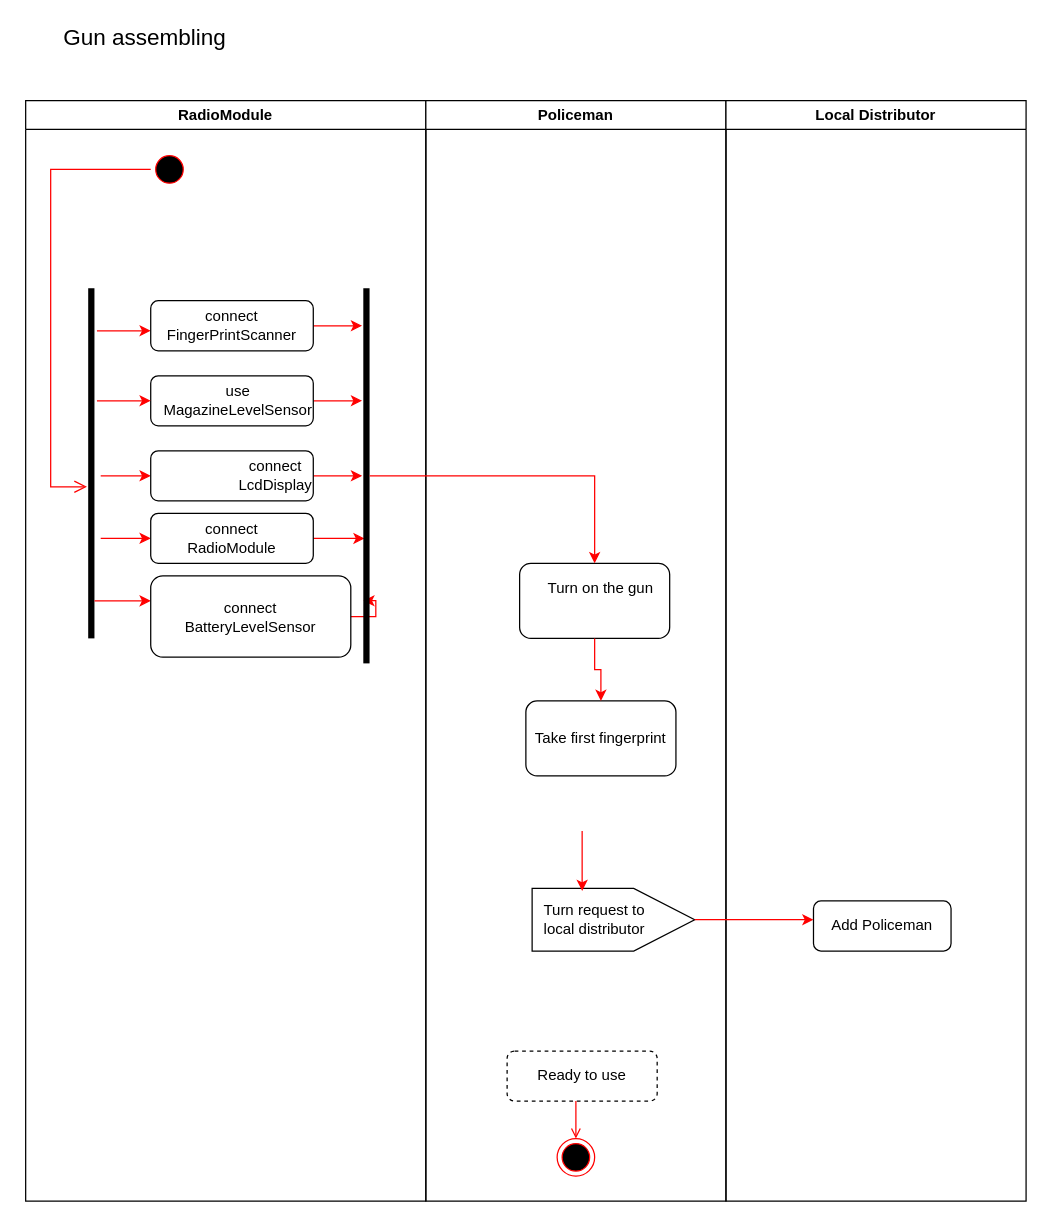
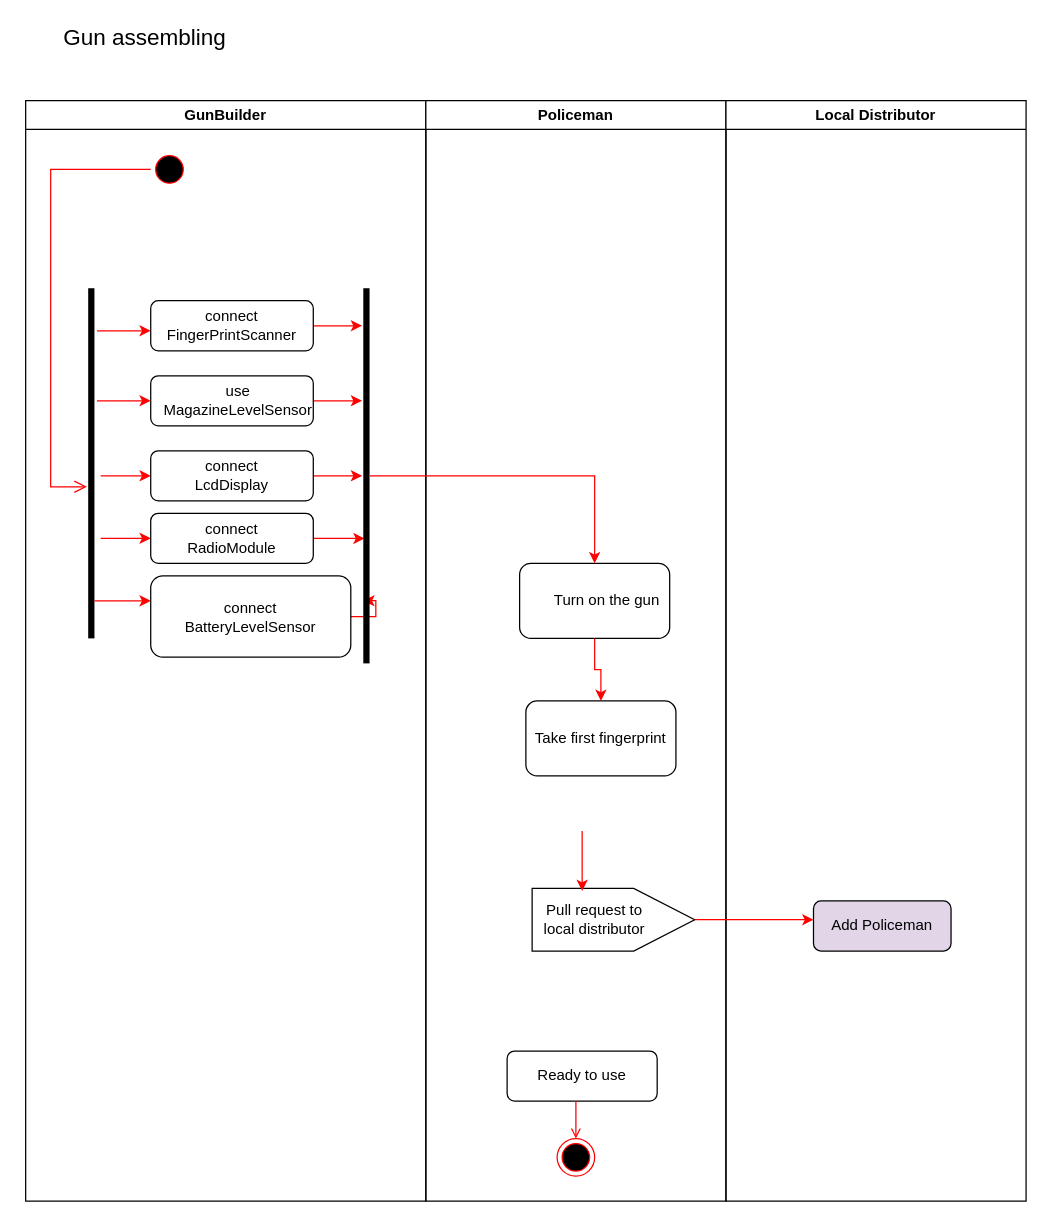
  <mxCell id="0" />
  <mxCell id="1" parent="0" />
- <mxCell id="2" value="RadioModule" style="swimlane;whiteSpace=wrap" parent="1" vertex="1"><mxGeometry x="20" y="80" width="320" height="880" as="geometry" /></mxCell>
+ <mxCell id="2" value="GunBuilder" style="swimlane;whiteSpace=wrap" parent="1" vertex="1"><mxGeometry x="20" y="80" width="320" height="880" as="geometry" /></mxCell>
  <mxCell id="3" value="" style="ellipse;shape=startState;fillColor=#000000;strokeColor=#ff0000;" parent="2" vertex="1"><mxGeometry x="100" y="40" width="30" height="30" as="geometry" /></mxCell>
  <mxCell id="4" value="" style="edgeStyle=elbowEdgeStyle;elbow=horizontal;verticalAlign=bottom;endArrow=open;endSize=8;strokeColor=#FF0000;endFill=1;rounded=0;entryX=-0.2;entryY=0.567;entryDx=0;entryDy=0;entryPerimeter=0;" parent="2" source="3" target="5" edge="1"><mxGeometry x="100" y="40" as="geometry"><mxPoint x="10" y="250" as="targetPoint" /><Array as="points"><mxPoint x="20" y="170" /></Array></mxGeometry></mxCell>
  <mxCell id="5" value="" style="html=1;points=[];perimeter=orthogonalPerimeter;fillColor=#000000;strokeColor=none;" parent="2" vertex="1"><mxGeometry x="50" y="150" width="5" height="280" as="geometry" /></mxCell>
  <mxCell id="6" value="" style="endArrow=classic;html=1;strokeColor=#FF0000;" parent="2" edge="1"><mxGeometry width="50" height="50" relative="1" as="geometry"><mxPoint x="57" y="184" as="sourcePoint" /><mxPoint x="100" y="184" as="targetPoint" /></mxGeometry></mxCell>
  <mxCell id="7" style="edgeStyle=orthogonalEdgeStyle;rounded=0;orthogonalLoop=1;jettySize=auto;html=1;entryX=-0.2;entryY=0.1;entryDx=0;entryDy=0;entryPerimeter=0;strokeColor=#FF0000;" parent="2" source="8" target="23" edge="1"><mxGeometry relative="1" as="geometry" /></mxCell>
  <mxCell id="8" value="" style="rounded=1;whiteSpace=wrap;html=1;" parent="2" vertex="1"><mxGeometry x="100" y="160" width="130" height="40" as="geometry" /></mxCell>
  <mxCell id="9" value="connect FingerPrintScanner" style="text;html=1;strokeColor=none;fillColor=none;align=center;verticalAlign=middle;whiteSpace=wrap;rounded=0;" parent="2" vertex="1"><mxGeometry x="145" y="170" width="40" height="20" as="geometry" /></mxCell>
  <mxCell id="10" style="edgeStyle=orthogonalEdgeStyle;rounded=0;orthogonalLoop=1;jettySize=auto;html=1;entryX=-0.2;entryY=0.3;entryDx=0;entryDy=0;entryPerimeter=0;strokeColor=#FF0000;" parent="2" source="11" target="23" edge="1"><mxGeometry relative="1" as="geometry" /></mxCell>
  <mxCell id="11" value="" style="rounded=1;whiteSpace=wrap;html=1;" parent="2" vertex="1"><mxGeometry x="100" y="220" width="130" height="40" as="geometry" /></mxCell>
  <mxCell id="12" value="use MagazineLevelSensor" style="text;html=1;strokeColor=none;fillColor=none;align=center;verticalAlign=middle;whiteSpace=wrap;rounded=0;" parent="2" vertex="1"><mxGeometry x="150" y="230" width="40" height="20" as="geometry" /></mxCell>
  <mxCell id="13" value="" style="endArrow=classic;html=1;strokeColor=#FF0000;" parent="2" edge="1"><mxGeometry width="50" height="50" relative="1" as="geometry"><mxPoint x="60" y="300" as="sourcePoint" /><mxPoint x="100" y="300" as="targetPoint" /><Array as="points"><mxPoint x="80" y="300" /></Array></mxGeometry></mxCell>
  <mxCell id="14" style="edgeStyle=orthogonalEdgeStyle;rounded=0;orthogonalLoop=1;jettySize=auto;html=1;entryX=-0.2;entryY=0.5;entryDx=0;entryDy=0;entryPerimeter=0;strokeColor=#FF0000;" parent="2" source="15" target="23" edge="1"><mxGeometry relative="1" as="geometry" /></mxCell>
  <mxCell id="15" value="" style="rounded=1;whiteSpace=wrap;html=1;" parent="2" vertex="1"><mxGeometry x="100" y="280" width="130" height="40" as="geometry" /></mxCell>
- <mxCell id="16" value="&lt;div&gt;connect &lt;br&gt;&lt;/div&gt;&lt;div&gt;LcdDisplay&lt;br&gt;&lt;/div&gt;" style="text;html=1;strokeColor=none;fillColor=none;align=center;verticalAlign=middle;whiteSpace=wrap;rounded=0;" parent="2" vertex="1"><mxGeometry x="180" y="290" width="40" height="20" as="geometry" /></mxCell>
+ <mxCell id="16" value="&lt;div&gt;connect &lt;br&gt;&lt;/div&gt;&lt;div&gt;LcdDisplay&lt;br&gt;&lt;/div&gt;" style="text;html=1;strokeColor=none;fillColor=none;align=center;verticalAlign=middle;whiteSpace=wrap;rounded=0;" parent="2" vertex="1"><mxGeometry x="145" y="290" width="40" height="20" as="geometry" /></mxCell>
  <mxCell id="17" value="" style="endArrow=classic;html=1;strokeColor=#FF0000;" parent="2" edge="1"><mxGeometry width="50" height="50" relative="1" as="geometry"><mxPoint x="60" y="350" as="sourcePoint" /><mxPoint x="100" y="350" as="targetPoint" /><Array as="points" /></mxGeometry></mxCell>
  <mxCell id="18" style="edgeStyle=orthogonalEdgeStyle;rounded=0;orthogonalLoop=1;jettySize=auto;html=1;entryX=0.2;entryY=0.667;entryDx=0;entryDy=0;entryPerimeter=0;strokeColor=#FF0000;" parent="2" source="19" target="23" edge="1"><mxGeometry relative="1" as="geometry" /></mxCell>
  <mxCell id="19" value="&lt;div&gt;connect &lt;br&gt;&lt;/div&gt;&lt;div&gt;RadioModule&lt;br&gt;&lt;/div&gt;" style="rounded=1;whiteSpace=wrap;html=1;" parent="2" vertex="1"><mxGeometry x="100" y="330" width="130" height="40" as="geometry" /></mxCell>
  <mxCell id="20" value="" style="endArrow=classic;html=1;strokeColor=#FF0000;" parent="2" edge="1"><mxGeometry width="50" height="50" relative="1" as="geometry"><mxPoint x="55" y="400" as="sourcePoint" /><mxPoint x="100" y="400" as="targetPoint" /></mxGeometry></mxCell>
  <mxCell id="21" style="edgeStyle=orthogonalEdgeStyle;rounded=0;orthogonalLoop=1;jettySize=auto;html=1;entryX=0;entryY=0.833;entryDx=0;entryDy=0;entryPerimeter=0;strokeColor=#FF0000;" parent="2" source="22" target="23" edge="1"><mxGeometry relative="1" as="geometry" /></mxCell>
  <mxCell id="22" value="&lt;div&gt;connect &lt;br&gt;&lt;/div&gt;&lt;div&gt;BatteryLevelSensor&lt;br&gt;&lt;/div&gt;" style="rounded=1;whiteSpace=wrap;html=1;" parent="2" vertex="1"><mxGeometry x="100" y="380" width="160" height="65" as="geometry" /></mxCell>
  <mxCell id="23" value="" style="html=1;points=[];perimeter=orthogonalPerimeter;fillColor=#000000;strokeColor=none;" parent="2" vertex="1"><mxGeometry x="270" y="150" width="5" height="300" as="geometry" /></mxCell>
  <mxCell id="24" value="Policeman" style="swimlane;whiteSpace=wrap" parent="1" vertex="1"><mxGeometry x="340" y="80" width="240" height="880" as="geometry" /></mxCell>
  <mxCell id="25" value="Take first fingerprint " style="rounded=1;whiteSpace=wrap;html=1;" parent="24" vertex="1"><mxGeometry x="80" y="480" width="120" height="60" as="geometry" /></mxCell>
  <mxCell id="26" value="" style="shape=offPageConnector;whiteSpace=wrap;html=1;rotation=-90;" parent="24" vertex="1"><mxGeometry x="125" y="590" width="50" height="130" as="geometry" /></mxCell>
- <mxCell id="27" value="Turn request to local distributor" style="text;html=1;strokeColor=none;fillColor=none;align=center;verticalAlign=middle;whiteSpace=wrap;rounded=0;" parent="24" vertex="1"><mxGeometry x="85" y="645" width="100" height="20" as="geometry" /></mxCell>
+ <mxCell id="27" value="Pull request to local distributor" style="text;html=1;strokeColor=none;fillColor=none;align=center;verticalAlign=middle;whiteSpace=wrap;rounded=0;" parent="24" vertex="1"><mxGeometry x="85" y="645" width="100" height="20" as="geometry" /></mxCell>
  <mxCell id="28" style="edgeStyle=orthogonalEdgeStyle;rounded=0;orthogonalLoop=1;jettySize=auto;html=1;strokeColor=#FF0000;" parent="24" edge="1"><mxGeometry relative="1" as="geometry"><mxPoint x="125" y="632" as="targetPoint" /><mxPoint x="125" y="584" as="sourcePoint" /></mxGeometry></mxCell>
- <mxCell id="29" value="Ready to use" style="rounded=1;whiteSpace=wrap;html=1;dashed=1;" parent="24" vertex="1"><mxGeometry x="65" y="760" width="120" height="40" as="geometry" /></mxCell>
+ <mxCell id="29" value="Ready to use" style="rounded=1;whiteSpace=wrap;html=1;" parent="24" vertex="1"><mxGeometry x="65" y="760" width="120" height="40" as="geometry" /></mxCell>
  <mxCell id="30" value="" style="ellipse;shape=endState;fillColor=#000000;strokeColor=#ff0000" parent="24" vertex="1"><mxGeometry x="105" y="830" width="30" height="30" as="geometry" /></mxCell>
  <mxCell id="31" value="" style="endArrow=open;strokeColor=#FF0000;endFill=1;rounded=0" parent="24" edge="1"><mxGeometry relative="1" as="geometry"><mxPoint x="120" y="800" as="sourcePoint" /><mxPoint x="120" y="830" as="targetPoint" /></mxGeometry></mxCell>
  <mxCell id="32" value="" style="rounded=1;whiteSpace=wrap;html=1;" parent="24" vertex="1"><mxGeometry x="75" y="370" width="120" height="60" as="geometry" /></mxCell>
- <mxCell id="33" value="Turn on the gun" style="text;html=1;strokeColor=none;fillColor=none;align=center;verticalAlign=middle;whiteSpace=wrap;rounded=0;" parent="24" vertex="1"><mxGeometry x="90" y="380" width="100" height="20" as="geometry" /></mxCell>
+ <mxCell id="33" value="Turn on the gun" style="text;html=1;strokeColor=none;fillColor=none;align=center;verticalAlign=middle;whiteSpace=wrap;rounded=0;" parent="24" vertex="1"><mxGeometry x="95" y="390" width="100" height="20" as="geometry" /></mxCell>
  <mxCell id="34" style="edgeStyle=orthogonalEdgeStyle;rounded=0;orthogonalLoop=1;jettySize=auto;html=1;strokeColor=#FF0000;exitX=0.5;exitY=1;exitDx=0;exitDy=0;entryX=0.5;entryY=0;entryDx=0;entryDy=0;" parent="24" source="32" edge="1" target="25"><mxGeometry relative="1" as="geometry"><mxPoint x="70" y="550" as="targetPoint" /></mxGeometry></mxCell>
  <mxCell id="35" value="Local Distributor" style="swimlane;whiteSpace=wrap" parent="1" vertex="1"><mxGeometry x="580" y="80" width="240" height="880" as="geometry" /></mxCell>
- <mxCell id="36" value="Add Policeman" style="rounded=1;whiteSpace=wrap;html=1;" parent="35" vertex="1"><mxGeometry x="70" y="640" width="110" height="40" as="geometry" /></mxCell>
+ <mxCell id="36" value="Add Policeman" style="rounded=1;whiteSpace=wrap;html=1;fillColor=#e1d5e7;" parent="35" vertex="1"><mxGeometry x="70" y="640" width="110" height="40" as="geometry" /></mxCell>
  <mxCell id="37" value="" style="endArrow=classic;html=1;strokeColor=#FF0000;" parent="1" edge="1"><mxGeometry width="50" height="50" relative="1" as="geometry"><mxPoint x="77" y="320" as="sourcePoint" /><mxPoint x="120" y="320" as="targetPoint" /></mxGeometry></mxCell>
  <mxCell id="38" value="" style="endArrow=classic;html=1;strokeColor=#FF0000;exitX=0.5;exitY=1;exitDx=0;exitDy=0;" parent="1" source="26" edge="1"><mxGeometry width="50" height="50" relative="1" as="geometry"><mxPoint x="560" y="730" as="sourcePoint" /><mxPoint x="650" y="735" as="targetPoint" /></mxGeometry></mxCell>
  <mxCell id="39" value="&lt;font style=&quot;font-size: 18px&quot;&gt;Gun assembling&lt;/font&gt;" style="text;html=1;align=center;verticalAlign=middle;resizable=0;points=[];autosize=1;" parent="1" vertex="1"><mxGeometry x="40" y="20" width="150" height="20" as="geometry" /></mxCell>
  <mxCell id="40" style="edgeStyle=orthogonalEdgeStyle;rounded=0;orthogonalLoop=1;jettySize=auto;html=1;entryX=0.5;entryY=0;entryDx=0;entryDy=0;strokeColor=#FF0000;" edge="1" parent="1" source="23" target="32"><mxGeometry relative="1" as="geometry" /></mxCell>
